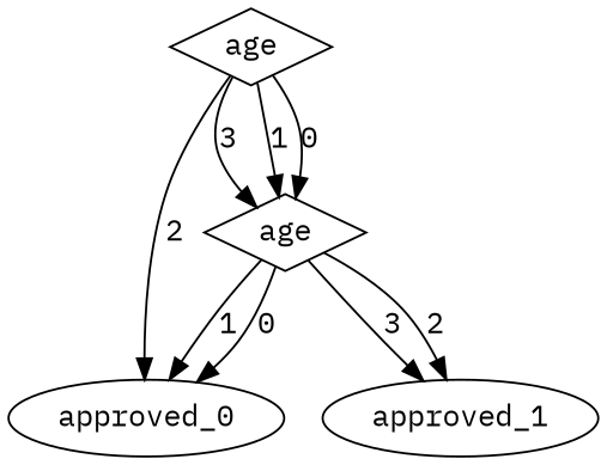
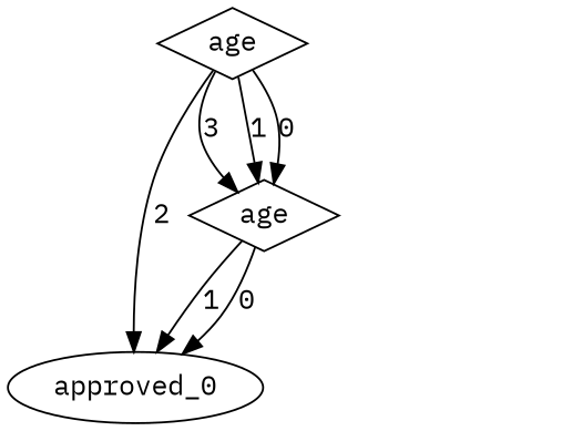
  digraph {
    fontname="IBM Plex Mono"
    node [fontname="IBM Plex Mono"]
    edge [fontname="IBM Plex Mono"]
-   n1 [label=approved_1]
    n2 [label=approved_0]
    n3 [label=age shape=diamond]
    n4 [label=age shape=diamond]
-   n3 -> n1 [label=3]
-   n3 -> n1 [label=2]
    n3 -> n2 [label=1]
    n3 -> n2 [label=0]
    n4 -> n2 [label=2]
    n4 -> n3 [label=3]
    n4 -> n3 [label=1]
    n4 -> n3 [label=0]
  }
